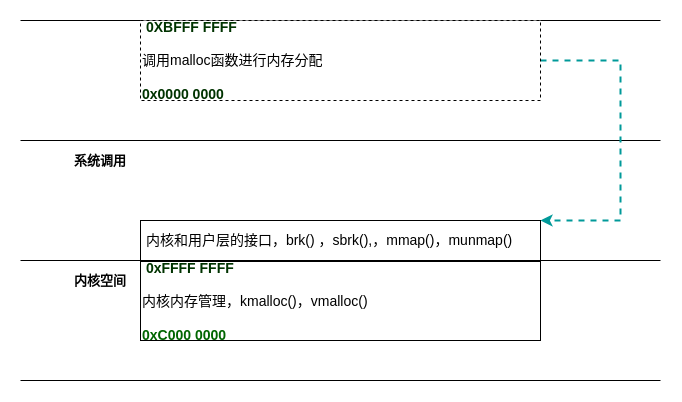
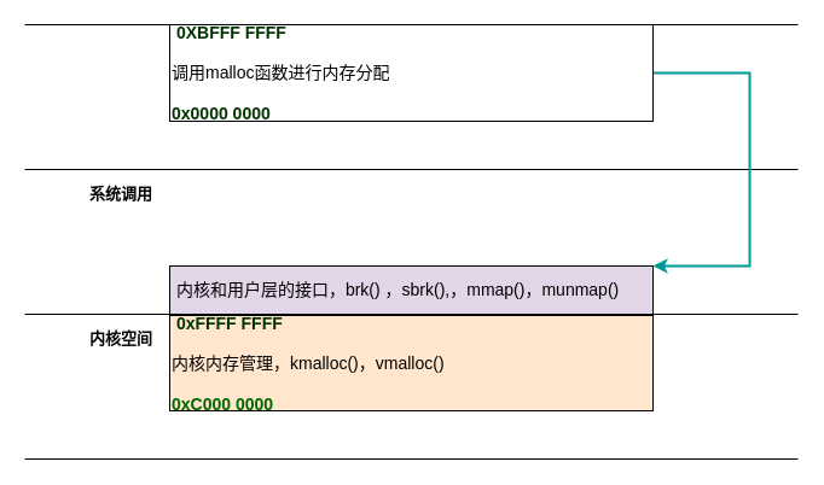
  <mxCell id="0" />
  <mxCell id="1" parent="0" />
  <mxCell id="2" value="" style="endArrow=none;html=1;rounded=0;" edge="1" parent="1"><mxGeometry width="50" height="50" relative="1" as="geometry"><mxPoint x="20" y="20" as="sourcePoint" /><mxPoint x="660" y="20" as="targetPoint" /></mxGeometry></mxCell>
  <mxCell id="3" value="" style="endArrow=none;html=1;rounded=0;" edge="1" parent="1"><mxGeometry width="50" height="50" relative="1" as="geometry"><mxPoint x="20" y="140" as="sourcePoint" /><mxPoint x="660" y="140" as="targetPoint" /></mxGeometry></mxCell>
  <mxCell id="4" value="" style="endArrow=none;html=1;rounded=0;" edge="1" parent="1"><mxGeometry width="50" height="50" relative="1" as="geometry"><mxPoint x="20" y="380" as="sourcePoint" /><mxPoint x="660" y="380" as="targetPoint" /></mxGeometry></mxCell>
  <mxCell id="5" value="&lt;b style=&quot;font-size: 13px&quot;&gt;系统调用&lt;/b&gt;" style="text;html=1;strokeColor=none;fillColor=none;align=center;verticalAlign=middle;whiteSpace=wrap;rounded=0;fontSize=13;" vertex="1" parent="1"><mxGeometry x="60" y="140" width="80" height="40" as="geometry" /></mxCell>
  <mxCell id="6" value="&lt;b style=&quot;font-size: 13px&quot;&gt;内核空间&lt;/b&gt;" style="text;html=1;strokeColor=none;fillColor=none;align=center;verticalAlign=middle;whiteSpace=wrap;rounded=0;fontSize=13;" vertex="1" parent="1"><mxGeometry x="60" y="260" width="80" height="40" as="geometry" /></mxCell>
- <mxCell id="7" style="edgeStyle=orthogonalEdgeStyle;rounded=0;orthogonalLoop=1;jettySize=auto;html=1;entryX=1;entryY=0;entryDx=0;entryDy=0;fontSize=14;exitX=1;exitY=0.5;exitDx=0;exitDy=0;strokeColor=#009999;strokeWidth=2;dashed=1;" edge="1" parent="1" source="8" target="9"><mxGeometry relative="1" as="geometry"><Array as="points"><mxPoint x="620" y="60" /><mxPoint x="620" y="220" /></Array></mxGeometry></mxCell>
- <mxCell id="8" value="&lt;font style=&quot;font-size: 14px&quot;&gt;&amp;nbsp;&lt;font color=&quot;#003300&quot;&gt;&lt;b&gt;0XBFFF FFFF&lt;br&gt;&lt;/b&gt;&lt;/font&gt;&lt;br&gt;调用malloc函数进行内存分配&lt;br&gt;&lt;br&gt;&lt;b&gt;&lt;font color=&quot;#003300&quot;&gt;0x0000 0000&lt;/font&gt;&lt;/b&gt;&lt;br&gt;&lt;/font&gt;" style="rounded=0;whiteSpace=wrap;html=1;fontSize=13;align=left;strokeColor=default;dashed=1;" vertex="1" parent="1"><mxGeometry x="140" y="20" width="400" height="80" as="geometry" /></mxCell>
- <mxCell id="9" value="&lt;font style=&quot;font-size: 14px&quot;&gt;&amp;nbsp;内核和用户层的接口，brk() ，sbrk(),，mmap()，munmap()&lt;/font&gt;" style="rounded=0;whiteSpace=wrap;html=1;fontSize=13;align=left;" vertex="1" parent="1"><mxGeometry x="140" y="220" width="400" height="40" as="geometry" /></mxCell>
+ <mxCell id="7" style="edgeStyle=orthogonalEdgeStyle;rounded=0;orthogonalLoop=1;jettySize=auto;html=1;entryX=1;entryY=0;entryDx=0;entryDy=0;fontSize=14;exitX=1;exitY=0.5;exitDx=0;exitDy=0;strokeColor=#009999;strokeWidth=2;" edge="1" parent="1" source="8" target="9"><mxGeometry relative="1" as="geometry"><Array as="points"><mxPoint x="620" y="60" /><mxPoint x="620" y="220" /></Array></mxGeometry></mxCell>
+ <mxCell id="8" value="&lt;font style=&quot;font-size: 14px&quot;&gt;&amp;nbsp;&lt;font color=&quot;#003300&quot;&gt;&lt;b&gt;0XBFFF FFFF&lt;br&gt;&lt;/b&gt;&lt;/font&gt;&lt;br&gt;调用malloc函数进行内存分配&lt;br&gt;&lt;br&gt;&lt;b&gt;&lt;font color=&quot;#003300&quot;&gt;0x0000 0000&lt;/font&gt;&lt;/b&gt;&lt;br&gt;&lt;/font&gt;" style="rounded=0;whiteSpace=wrap;html=1;fontSize=13;align=left;strokeColor=default;" vertex="1" parent="1"><mxGeometry x="140" y="20" width="400" height="80" as="geometry" /></mxCell>
+ <mxCell id="9" value="&lt;font style=&quot;font-size: 14px&quot;&gt;&amp;nbsp;内核和用户层的接口，brk() ，sbrk(),，mmap()，munmap()&lt;/font&gt;" style="rounded=0;whiteSpace=wrap;html=1;fontSize=13;align=left;fillColor=#e1d5e7;" vertex="1" parent="1"><mxGeometry x="140" y="220" width="400" height="40" as="geometry" /></mxCell>
  <mxCell id="10" value="" style="endArrow=none;html=1;rounded=0;" edge="1" parent="1"><mxGeometry width="50" height="50" relative="1" as="geometry"><mxPoint x="20" y="260" as="sourcePoint" /><mxPoint x="660" y="260" as="targetPoint" /></mxGeometry></mxCell>
- <mxCell id="11" value="&lt;font style=&quot;font-size: 14px&quot;&gt;&amp;nbsp;&lt;b&gt;&lt;font color=&quot;#003300&quot;&gt;0xFFFF FFFF&lt;/font&gt;&lt;/b&gt;&lt;br&gt;&lt;br&gt;内核内存管理，kmalloc()，vmalloc()&lt;br&gt;&lt;br&gt;&lt;b&gt;&lt;font color=&quot;#006600&quot;&gt;0xC000 0000&lt;/font&gt;&lt;/b&gt;&lt;br&gt;&lt;/font&gt;" style="rounded=0;whiteSpace=wrap;html=1;fontSize=13;align=left;" vertex="1" parent="1"><mxGeometry x="140" y="261" width="400" height="79" as="geometry" /></mxCell>
+ <mxCell id="11" value="&lt;font style=&quot;font-size: 14px&quot;&gt;&amp;nbsp;&lt;b&gt;&lt;font color=&quot;#003300&quot;&gt;0xFFFF FFFF&lt;/font&gt;&lt;/b&gt;&lt;br&gt;&lt;br&gt;内核内存管理，kmalloc()，vmalloc()&lt;br&gt;&lt;br&gt;&lt;b&gt;&lt;font color=&quot;#006600&quot;&gt;0xC000 0000&lt;/font&gt;&lt;/b&gt;&lt;br&gt;&lt;/font&gt;" style="rounded=0;whiteSpace=wrap;html=1;fontSize=13;align=left;fillColor=#ffe6cc;" vertex="1" parent="1"><mxGeometry x="140" y="261" width="400" height="79" as="geometry" /></mxCell>
